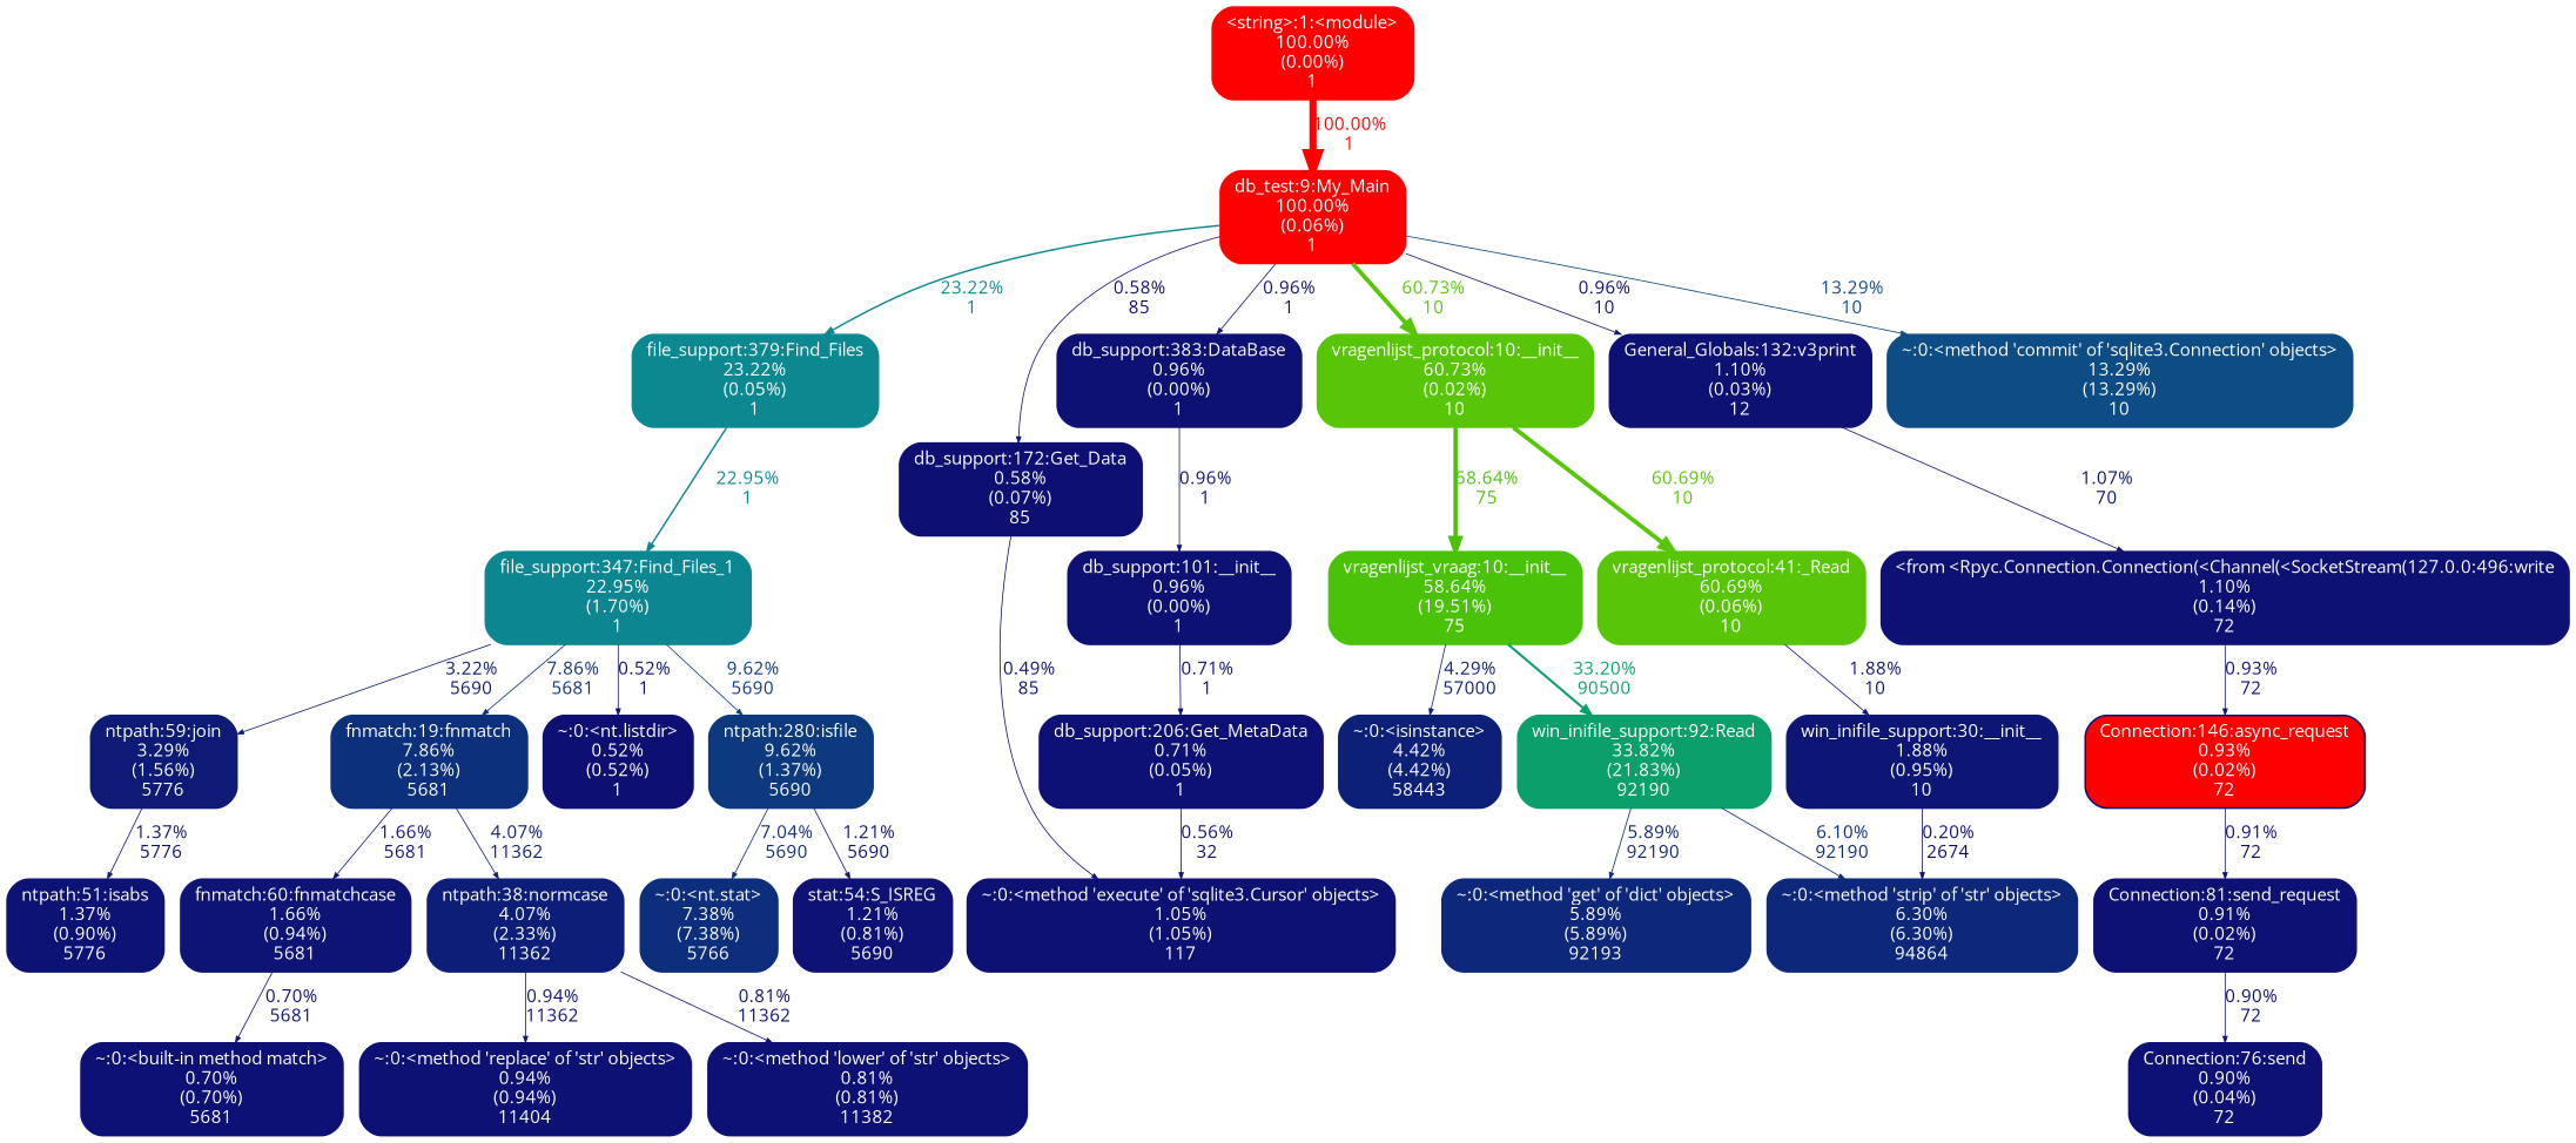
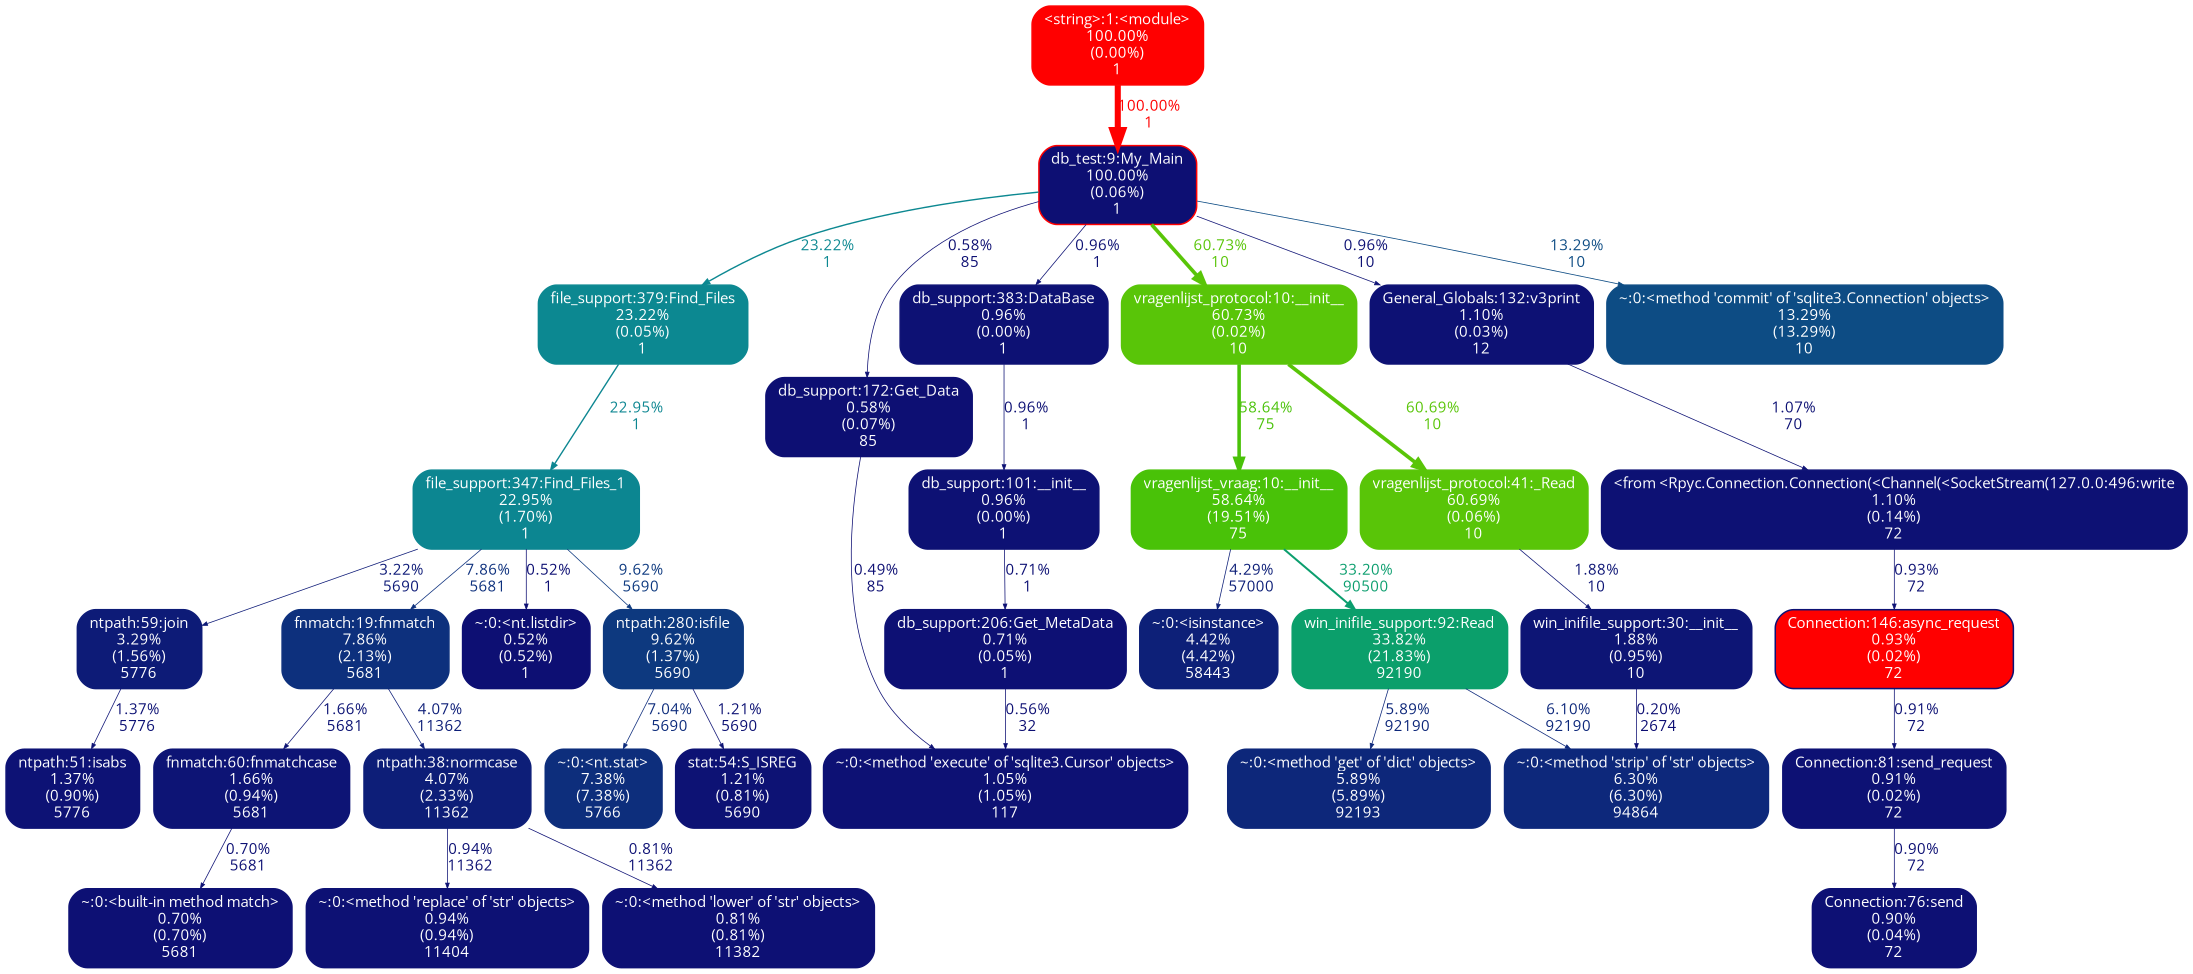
  digraph {
    fontname="Open Sans"
    nodesep=0.125
    ranksep=0.25
    node [color="#0d1174" fontcolor="#ffffff" fontname="Open Sans" fontsize=10.00 shape=box style="filled,rounded"]
    edge [arrowsize=0.35 color="#0d1174" fontcolor="#0d1174" fontname="Open Sans" fontsize=10.00 labeldistance=0.50 penwidth=0.50]
    n1 [color="#0d0f73" height=0 label="~:0:<nt.listdir>\n0.52%\n(0.52%)\n1" width=0]
    n2 [color="#0c8691" height=0 label="file_support:347:Find_Files_1\n22.95%\n(1.70%)\n1" width=0]
    n3 [color="#0d397f" height=0 label="ntpath:280:isfile\n9.62%\n(1.37%)\n5690" width=0]
    n4 [color="#0d1b77" height=0 label="ntpath:59:join\n3.29%\n(1.56%)\n5776" width=0]
    n5 [color="#0d307d" height=0 label="fnmatch:19:fnmatch\n7.86%\n(2.13%)\n5681" width=0]
    n6 [color="#0d1274" height=0 label="stat:54:S_ISREG\n1.21%\n(0.81%)\n5690" width=0]
    n7 [color="#0d2e7c" height=0 label="~:0:<nt.stat>\n7.38%\n(7.38%)\n5766" width=0]
    n8 [color="#0d1275" height=0 label="ntpath:51:isabs\n1.37%\n(0.90%)\n5776" width=0]
    n9 [color="#0d1e78" height=0 label="ntpath:38:normcase\n4.07%\n(2.33%)\n11362" width=0]
    n10 [color="#0d1475" height=0 label="fnmatch:60:fnmatchcase\n1.66%\n(0.94%)\n5681" width=0]
    n11 [height=0 label="~:0:<method 'replace' of 'str' objects>\n0.94%\n(0.94%)\n11404" width=0]
    n12 [color="#0d1074" height=0 label="~:0:<method 'lower' of 'str' objects>\n0.81%\n(0.81%)\n11382" width=0]
    n13 [color="#0d1074" height=0 label="~:0:<built-in method match>\n0.70%\n(0.70%)\n5681" width=0]
    n14 [color="#0d1575" height=0 label="win_inifile_support:30:__init__\n1.88%\n(0.95%)\n10" width=0]
    n15 [color="#0d287b" height=0 label="~:0:<method 'strip' of 'str' objects>\n6.30%\n(6.30%)\n94864" width=0]
    n16 [color="#49c208" height=0 label="vragenlijst_vraag:10:__init__\n58.64%\n(19.51%)\n75" width=0]
    n17 [color="#0b9f6b" height=0 label="win_inifile_support:92:Read\n33.82%\n(21.83%)\n92190" width=0]
    n18 [color="#0d2078" height=0 label="~:0:<isinstance>\n4.42%\n(4.42%)\n58443" width=0]
    n19 [color="#0d277a" height=0 label="~:0:<method 'get' of 'dict' objects>\n5.89%\n(5.89%)\n92193" width=0]
    n20 [color="#59c508" height=0 label="vragenlijst_protocol:41:_Read\n60.69%\n(0.06%)\n10" width=0]
    n21 [fillcolor="#ff0000" height=0 label="Connection:146:async_request\n0.93%\n(0.02%)\n72" width=0]
    n22 [height=0 label="Connection:81:send_request\n0.91%\n(0.02%)\n72" width=0]
    n23 [color="#0d1074" height=0 label="Connection:76:send\n0.90%\n(0.04%)\n72" width=0]
    n24 [height=0 label="<from <Rpyc.Connection.Connection(<Channel(<SocketStream(127.0.0:496:write\n1.10%\n(0.14%)\n72" width=0]
    n25 [color="#0c8891" height=0 label="file_support:379:Find_Files\n23.22%\n(0.05%)\n1" width=0]
    n26 [height=0 label="db_support:383:DataBase\n0.96%\n(0.00%)\n1" width=0]
    n27 [height=0 label="db_support:101:__init__\n0.96%\n(0.00%)\n1" width=0]
    n28 [color="#0d1074" height=0 label="db_support:206:Get_MetaData\n0.71%\n(0.05%)\n1" width=0]
    n29 [height=0 label="~:0:<method 'execute' of 'sqlite3.Cursor' objects>\n1.05%\n(1.05%)\n117" width=0]
    n30 [color="#59c508" height=0 label="vragenlijst_protocol:10:__init__\n60.73%\n(0.02%)\n10" width=0]
    n31 [color="#0d0f73" height=0 label="db_support:172:Get_Data\n0.58%\n(0.07%)\n85" width=0]
    n32 [height=0 label="General_Globals:132:v3print\n1.10%\n(0.03%)\n12" width=0]
-   n33 [color="#ff0000" height=0 label="db_test:9:My_Main\n100.00%\n(0.06%)\n1" width=0]
+   n33 [color="#ff0000" height=0 label="db_test:9:My_Main\n100.00%\n(0.06%)\n1" width=0 fillcolor="#0d0f73"]
    n34 [color="#0d4c84" height=0 label="~:0:<method 'commit' of 'sqlite3.Connection' objects>\n13.29%\n(13.29%)\n10" width=0]
    n35 [color="#ff0000" height=0 label="<string>:1:<module>\n100.00%\n(0.00%)\n1" width=0]
    n2 -> n1 [color="#0d0f73" fontcolor="#0d0f73" label="0.52%\n1"]
    n2 -> n3 [color="#0d397f" fontcolor="#0d397f" label="9.62%\n5690"]
    n2 -> n4 [color="#0d1a77" fontcolor="#0d1a77" label="3.22%\n5690"]
    n2 -> n5 [color="#0d307d" fontcolor="#0d307d" label="7.86%\n5681"]
    n3 -> n6 [color="#0d1274" fontcolor="#0d1274" label="1.21%\n5690"]
    n3 -> n7 [color="#0d2c7c" fontcolor="#0d2c7c" label="7.04%\n5690"]
    n4 -> n8 [color="#0d1275" fontcolor="#0d1275" label="1.37%\n5776"]
    n5 -> n9 [color="#0d1e78" fontcolor="#0d1e78" label="4.07%\n11362"]
    n5 -> n10 [color="#0d1475" fontcolor="#0d1475" label="1.66%\n5681"]
    n9 -> n11 [label="0.94%\n11362"]
    n9 -> n12 [color="#0d1074" fontcolor="#0d1074" label="0.81%\n11362"]
    n10 -> n13 [color="#0d1074" fontcolor="#0d1074" label="0.70%\n5681"]
    n14 -> n15 [color="#0d0e73" fontcolor="#0d0e73" label="0.20%\n2674"]
    n16 -> n17 [arrowsize=0.58 color="#0b9e6e" fontcolor="#0b9e6e" label="33.20%\n90500" labeldistance=1.33 penwidth=1.33]
    n16 -> n18 [color="#0d1f78" fontcolor="#0d1f78" label="4.29%\n57000"]
    n17 -> n15 [color="#0d287b" fontcolor="#0d287b" label="6.10%\n92190"]
    n17 -> n19 [color="#0d277a" fontcolor="#0d277a" label="5.89%\n92190"]
    n20 -> n14 [color="#0d1575" fontcolor="#0d1575" label="1.88%\n10"]
    n21 -> n22 [label="0.91%\n72"]
    n22 -> n23 [color="#0d1074" fontcolor="#0d1074" label="0.90%\n72"]
    n24 -> n21 [label="0.93%\n72"]
    n25 -> n2 [arrowsize=0.48 color="#0c8691" fontcolor="#0c8691" label="22.95%\n1" labeldistance=0.92 penwidth=0.92]
    n26 -> n27 [label="0.96%\n1"]
    n27 -> n28 [color="#0d1074" fontcolor="#0d1074" label="0.71%\n1"]
    n28 -> n29 [color="#0d0f73" fontcolor="#0d0f73" label="0.56%\n32"]
    n30 -> n16 [arrowsize=0.77 color="#49c208" fontcolor="#49c208" label="58.64%\n75" labeldistance=2.35 penwidth=2.35]
    n30 -> n20 [arrowsize=0.78 color="#59c508" fontcolor="#59c508" label="60.69%\n10" labeldistance=2.43 penwidth=2.43]
    n31 -> n29 [color="#0d0f73" fontcolor="#0d0f73" label="0.49%\n85"]
    n32 -> n24 [label="1.07%\n70"]
    n33 -> n25 [arrowsize=0.48 color="#0c8891" fontcolor="#0c8891" label="23.22%\n1" labeldistance=0.93 penwidth=0.93]
    n33 -> n26 [label="0.96%\n1"]
    n33 -> n30 [arrowsize=0.78 color="#59c508" fontcolor="#59c508" label="60.73%\n10" labeldistance=2.43 penwidth=2.43]
    n33 -> n31 [color="#0d0f73" fontcolor="#0d0f73" label="0.58%\n85"]
    n33 -> n32 [label="0.96%\n10"]
    n33 -> n34 [arrowsize=0.36 color="#0d4c84" fontcolor="#0d4c84" label="13.29%\n10" labeldistance=0.53 penwidth=0.53]
    n35 -> n33 [arrowsize=1.00 color="#ff0000" fontcolor="#ff0000" label="100.00%\n1" labeldistance=4.00 penwidth=4.00]
  }
